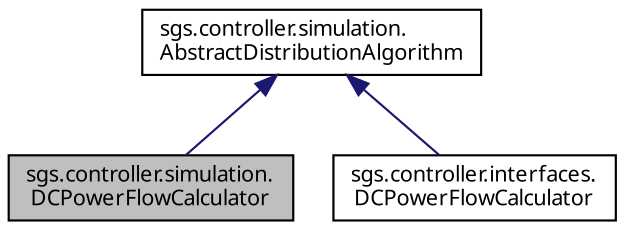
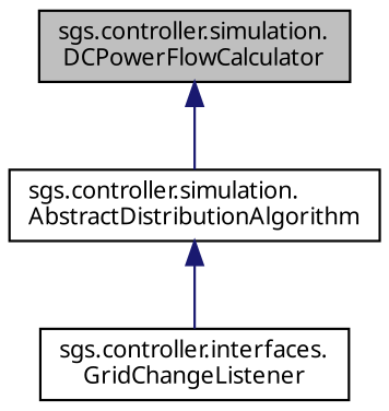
  digraph {
    fontname="Noto Sans"
    node [color=black fillcolor=white fontname="Noto Sans" fontsize=10 shape=record style=filled]
    edge [color=midnightblue dir=back fontname="Noto Sans" fontsize=10 labelfontname=Helvetica labelfontsize=10 style=solid]
    n1 [fillcolor=grey75 fontcolor=black height=0.2 label="sgs.controller.simulation.\lDCPowerFlowCalculator" width=0.4]
    n2 [height=0.2 label="sgs.controller.simulation.\lAbstractDistributionAlgorithm" width=0.4]
-   n3 [height=0.2 label="sgs.controller.interfaces.\lDCPowerFlowCalculator" width=0.4]
-   n2 -> n1
+   n3 [height=0.2 label="sgs.controller.interfaces.\lGridChangeListener" width=0.4]
+   n1 -> n2
    n2 -> n3
  }
